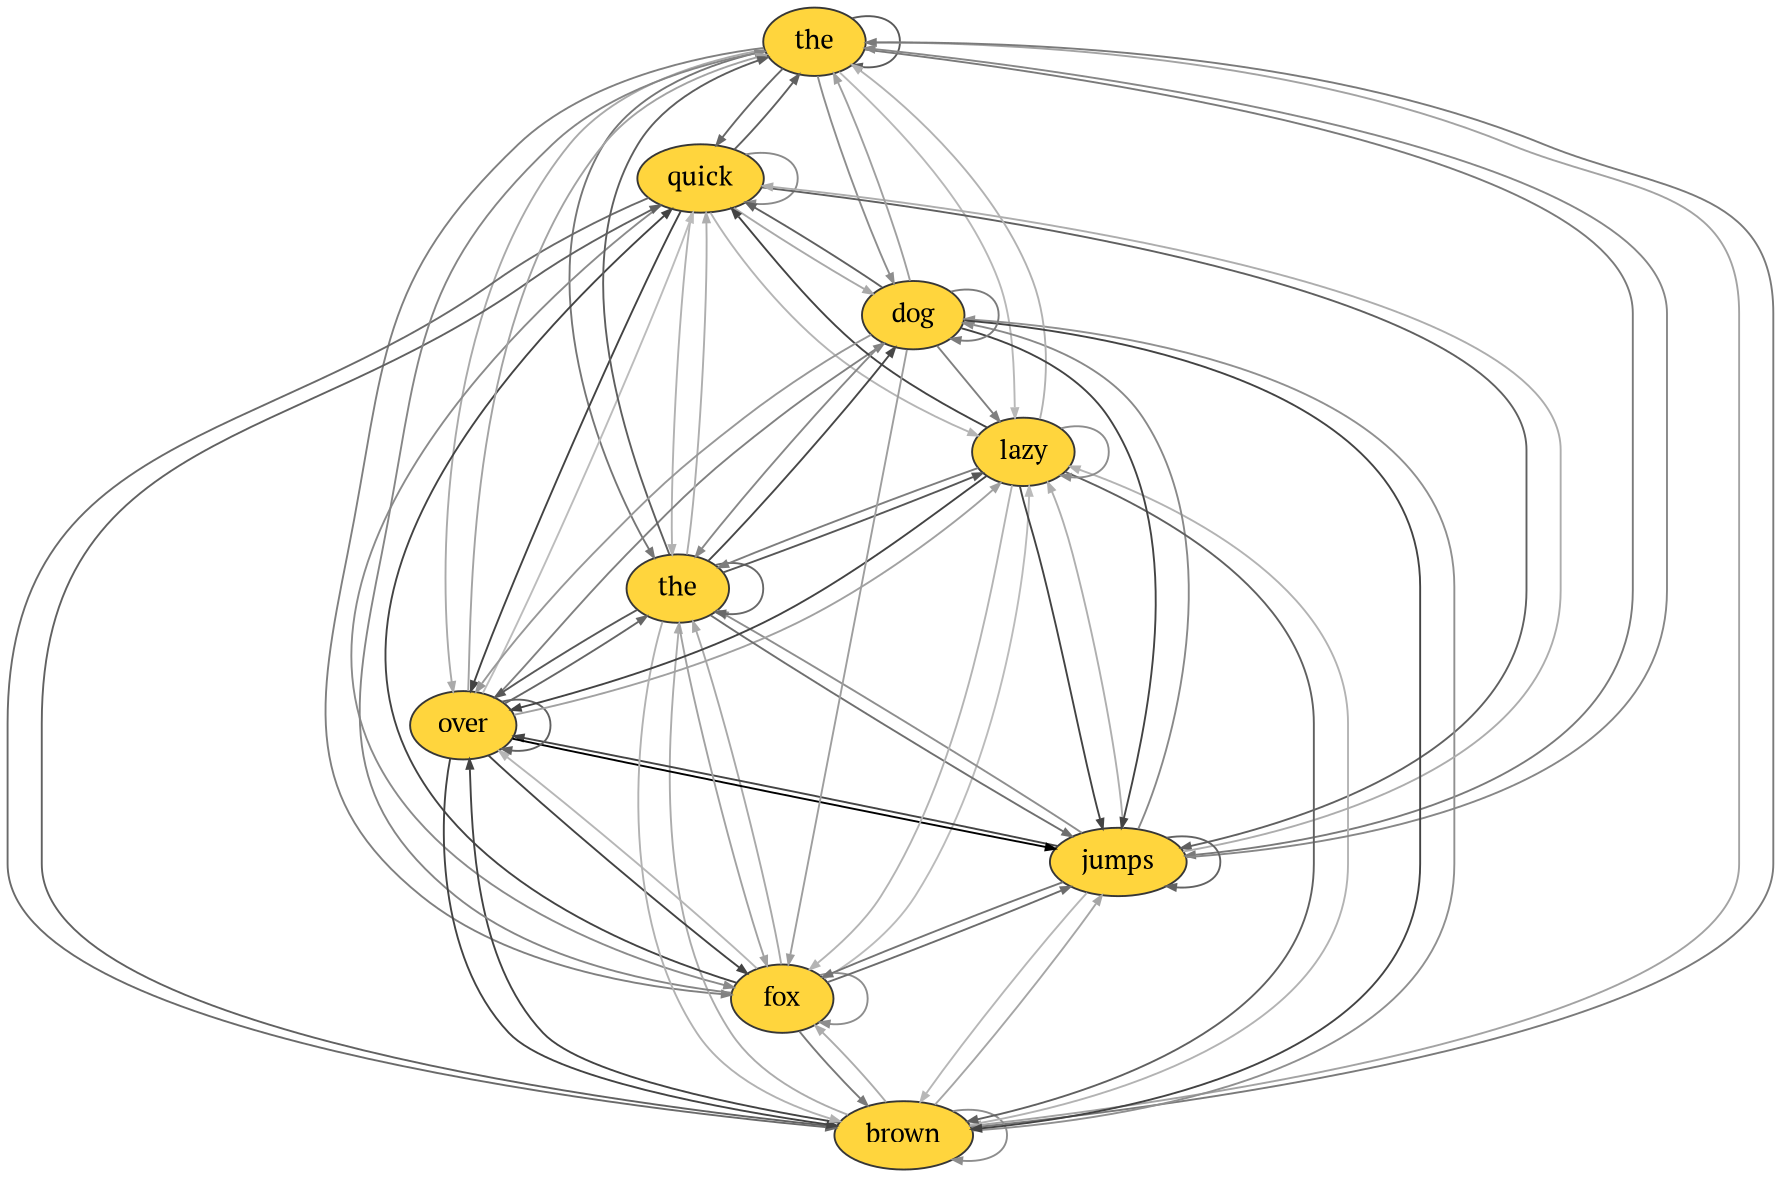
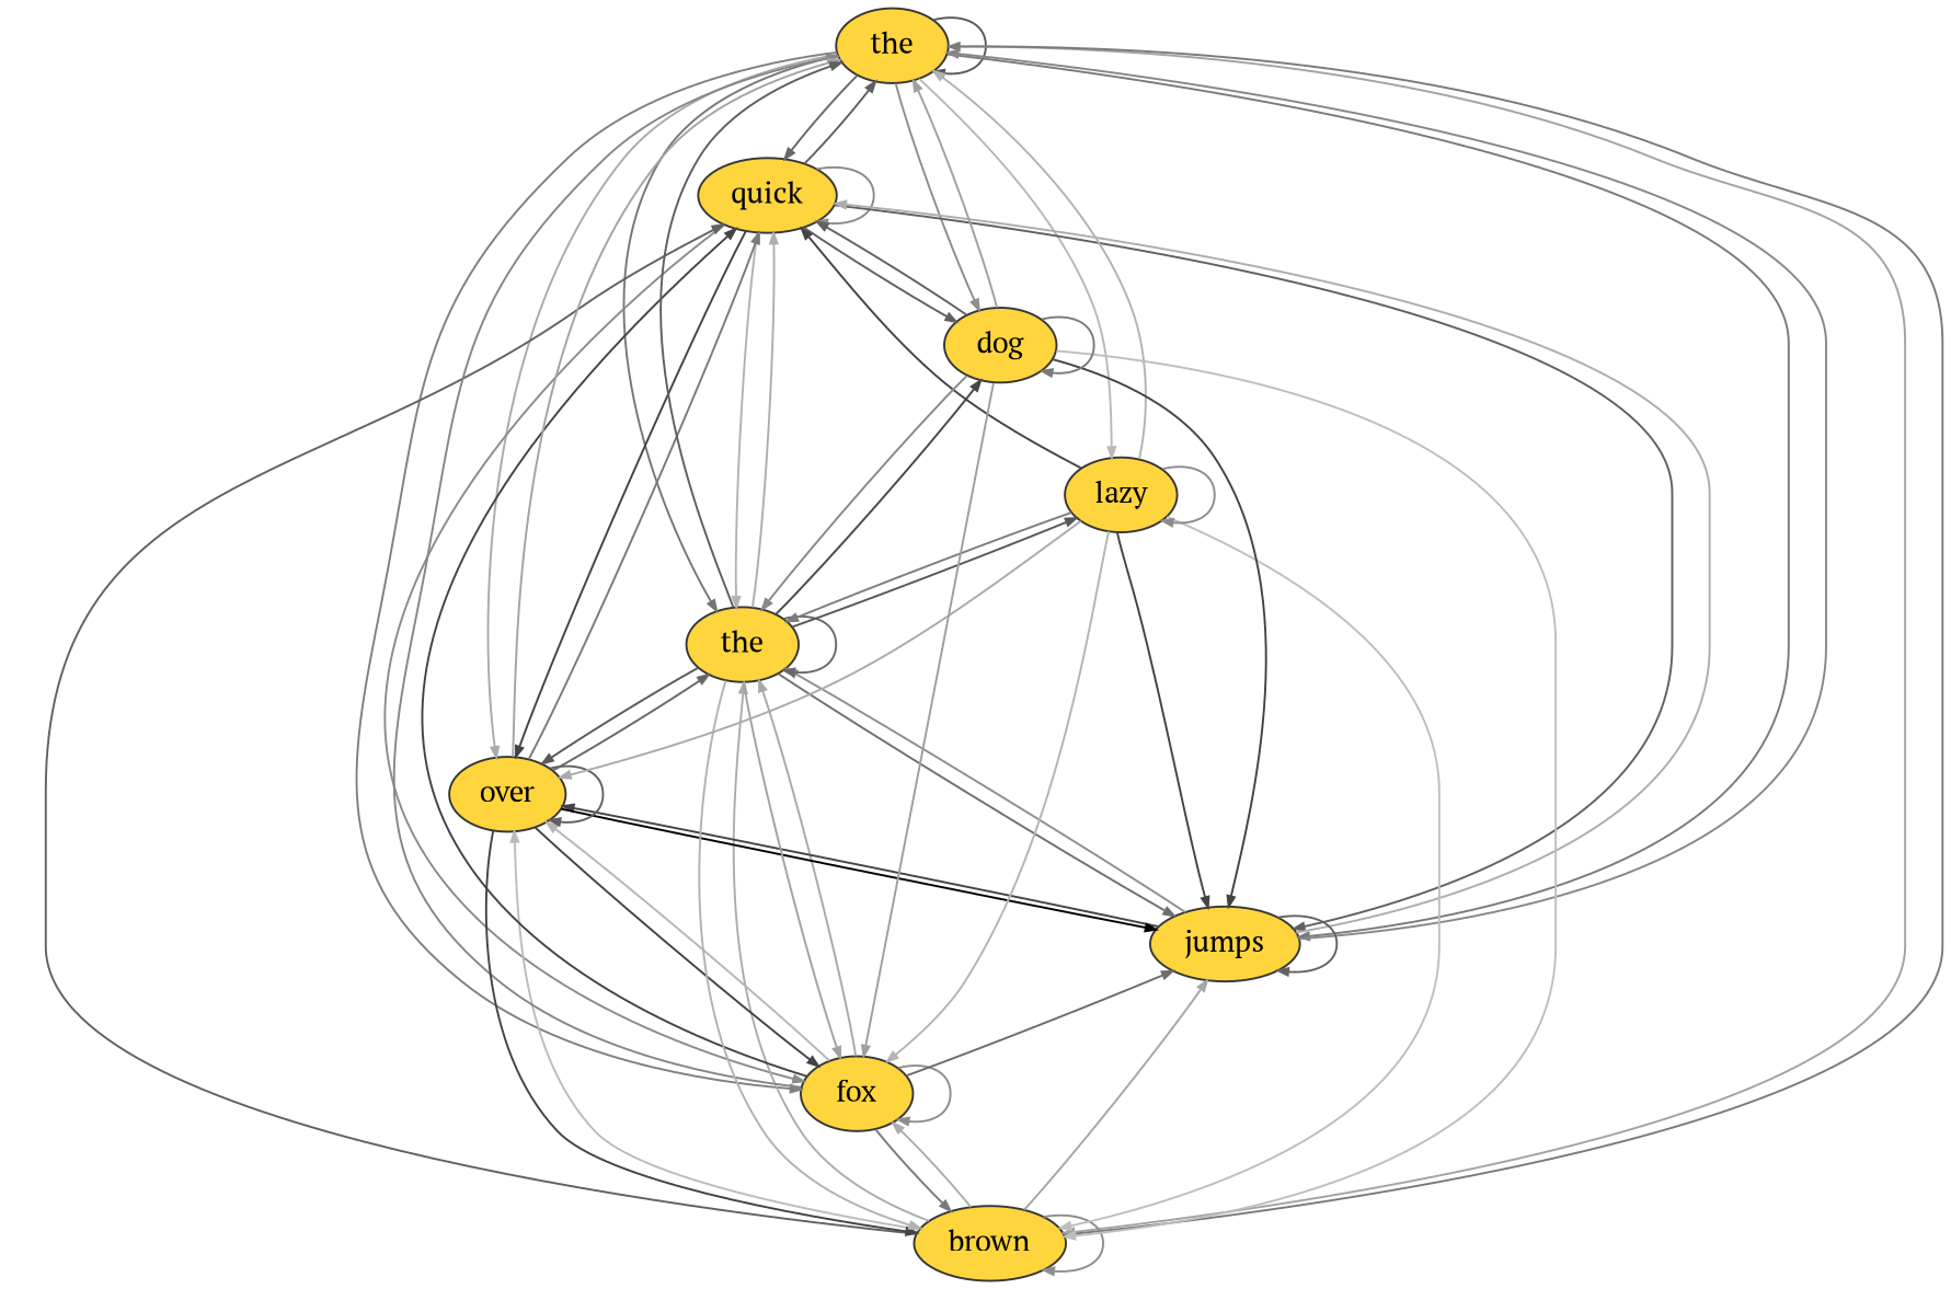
  digraph {
    fontname="PT Serif"
    node [color="#363636" fillcolor="#ffd53d" fontname="PT Serif" shape=oval style=filled]
    edge [arrowsize=0.5 color="#434343" fontname="PT Serif"]
    n1 [label=the]
    n2 [label=quick]
    n3 [label=brown]
    n4 [label=fox]
    n5 [label=jumps]
    n6 [label=over]
    n7 [label=the]
    n8 [label=lazy]
    n9 [label=dog]
    n1 -> n1 [color="#595959"]
    n1 -> n2 [color="#676767"]
    n1 -> n3 [color="#a3a3a3"]
    n1 -> n4 [color="#808080"]
    n1 -> n5 [color="#7a7a7a"]
    n1 -> n6 [color="#aaaaaa"]
    n1 -> n7 [color="#767676"]
    n1 -> n8 [color="#b8b8b8"]
    n1 -> n9 [color="#8e8e8e"]
    n2 -> n1 [color="#606060"]
    n2 -> n2 [color="#8a8a8a"]
-   n2 -> n3 [color="#6a6a6a"]
    n2 -> n4 [color="#8b8b8b"]
    n2 -> n5 [color="#606060"]
    n2 -> n6
    n2 -> n7 [color="#b2b2b2"]
-   n2 -> n8 [color="#b5b5b5"]
-   n2 -> n9 [color="#a9a9a9"]
+   n2 -> n9 [color="#606060"]
    n3 -> n1 [color="#7a7a7a"]
    n3 -> n2 [color="#616161"]
    n3 -> n3 [color="#8d8d8d"]
    n3 -> n4 [color="#acacac"]
    n3 -> n5 [color="#a6a6a6"]
-   n3 -> n6
+   n3 -> n6 [color="#bcbcbc"]
    n3 -> n7 [color="#acacac"]
-   n3 -> n8 [color="#b3b3b3"]
-   n3 -> n9 [color="#909090"]
    n4 -> n1 [color="#868686"]
    n4 -> n2
    n4 -> n3 [color="#797979"]
    n4 -> n4 [color="#8d8d8d"]
    n4 -> n5 [color="#6c6c6c"]
    n4 -> n6 [color="#b6b6b6"]
    n4 -> n7 [color="#a9a9a9"]
-   n4 -> n8 [color="#bbbbbb"]
    n5 -> n1 [color="#878787"]
    n5 -> n2 [color="#adadad"]
-   n5 -> n3 [color="#b7b7b7"]
-   n5 -> n4 [color="#747474"]
    n5 -> n5 [color="#626262"]
    n5 -> n6 [color="#444444"]
    n5 -> n7 [color="#8e8e8e"]
-   n5 -> n8 [color="#afafaf"]
-   n5 -> n9 [color="#898989"]
    n6 -> n1 [color="#a3a3a3"]
-   n6 -> n2 [color="#bcbcbc"]
+   n6 -> n2 [color="#7a7a7a"]
    n6 -> n3
    n6 -> n4
    n6 -> n5 [color="#000000"]
    n6 -> n6 [color="#606060"]
    n6 -> n7 [color="#666666"]
-   n6 -> n8 [color="#a1a1a1"]
-   n6 -> n9 [color="#818181"]
    n7 -> n1 [color="#5e5e5e"]
    n7 -> n2 [color="#aeaeae"]
    n7 -> n3 [color="#b2b2b2"]
    n7 -> n4 [color="#a2a2a2"]
    n7 -> n5 [color="#6f6f6f"]
    n7 -> n6 [color="#585858"]
    n7 -> n7 [color="#686868"]
    n7 -> n8 [color="#575757"]
    n7 -> n9 [color="#474747"]
    n8 -> n1 [color="#b2b2b2"]
    n8 -> n2
-   n8 -> n3 [color="#606060"]
+   n8 -> n3 [color="#bebebe"]
    n8 -> n4 [color="#b4b4b4"]
    n8 -> n5
-   n8 -> n6
+   n8 -> n6 [color="#aaaaaa"]
    n8 -> n7 [color="#7d7d7d"]
    n8 -> n8 [color="#8d8d8d"]
    n9 -> n1 [color="#a0a0a0"]
    n9 -> n2 [color="#606060"]
-   n9 -> n3
+   n9 -> n3 [color="#bebebe"]
    n9 -> n4 [color="#9e9e9e"]
    n9 -> n5
-   n9 -> n6 [color="#989898"]
    n9 -> n7 [color="#888888"]
-   n9 -> n8 [color="#808080"]
    n9 -> n9 [color="#7b7b7b"]
  }
